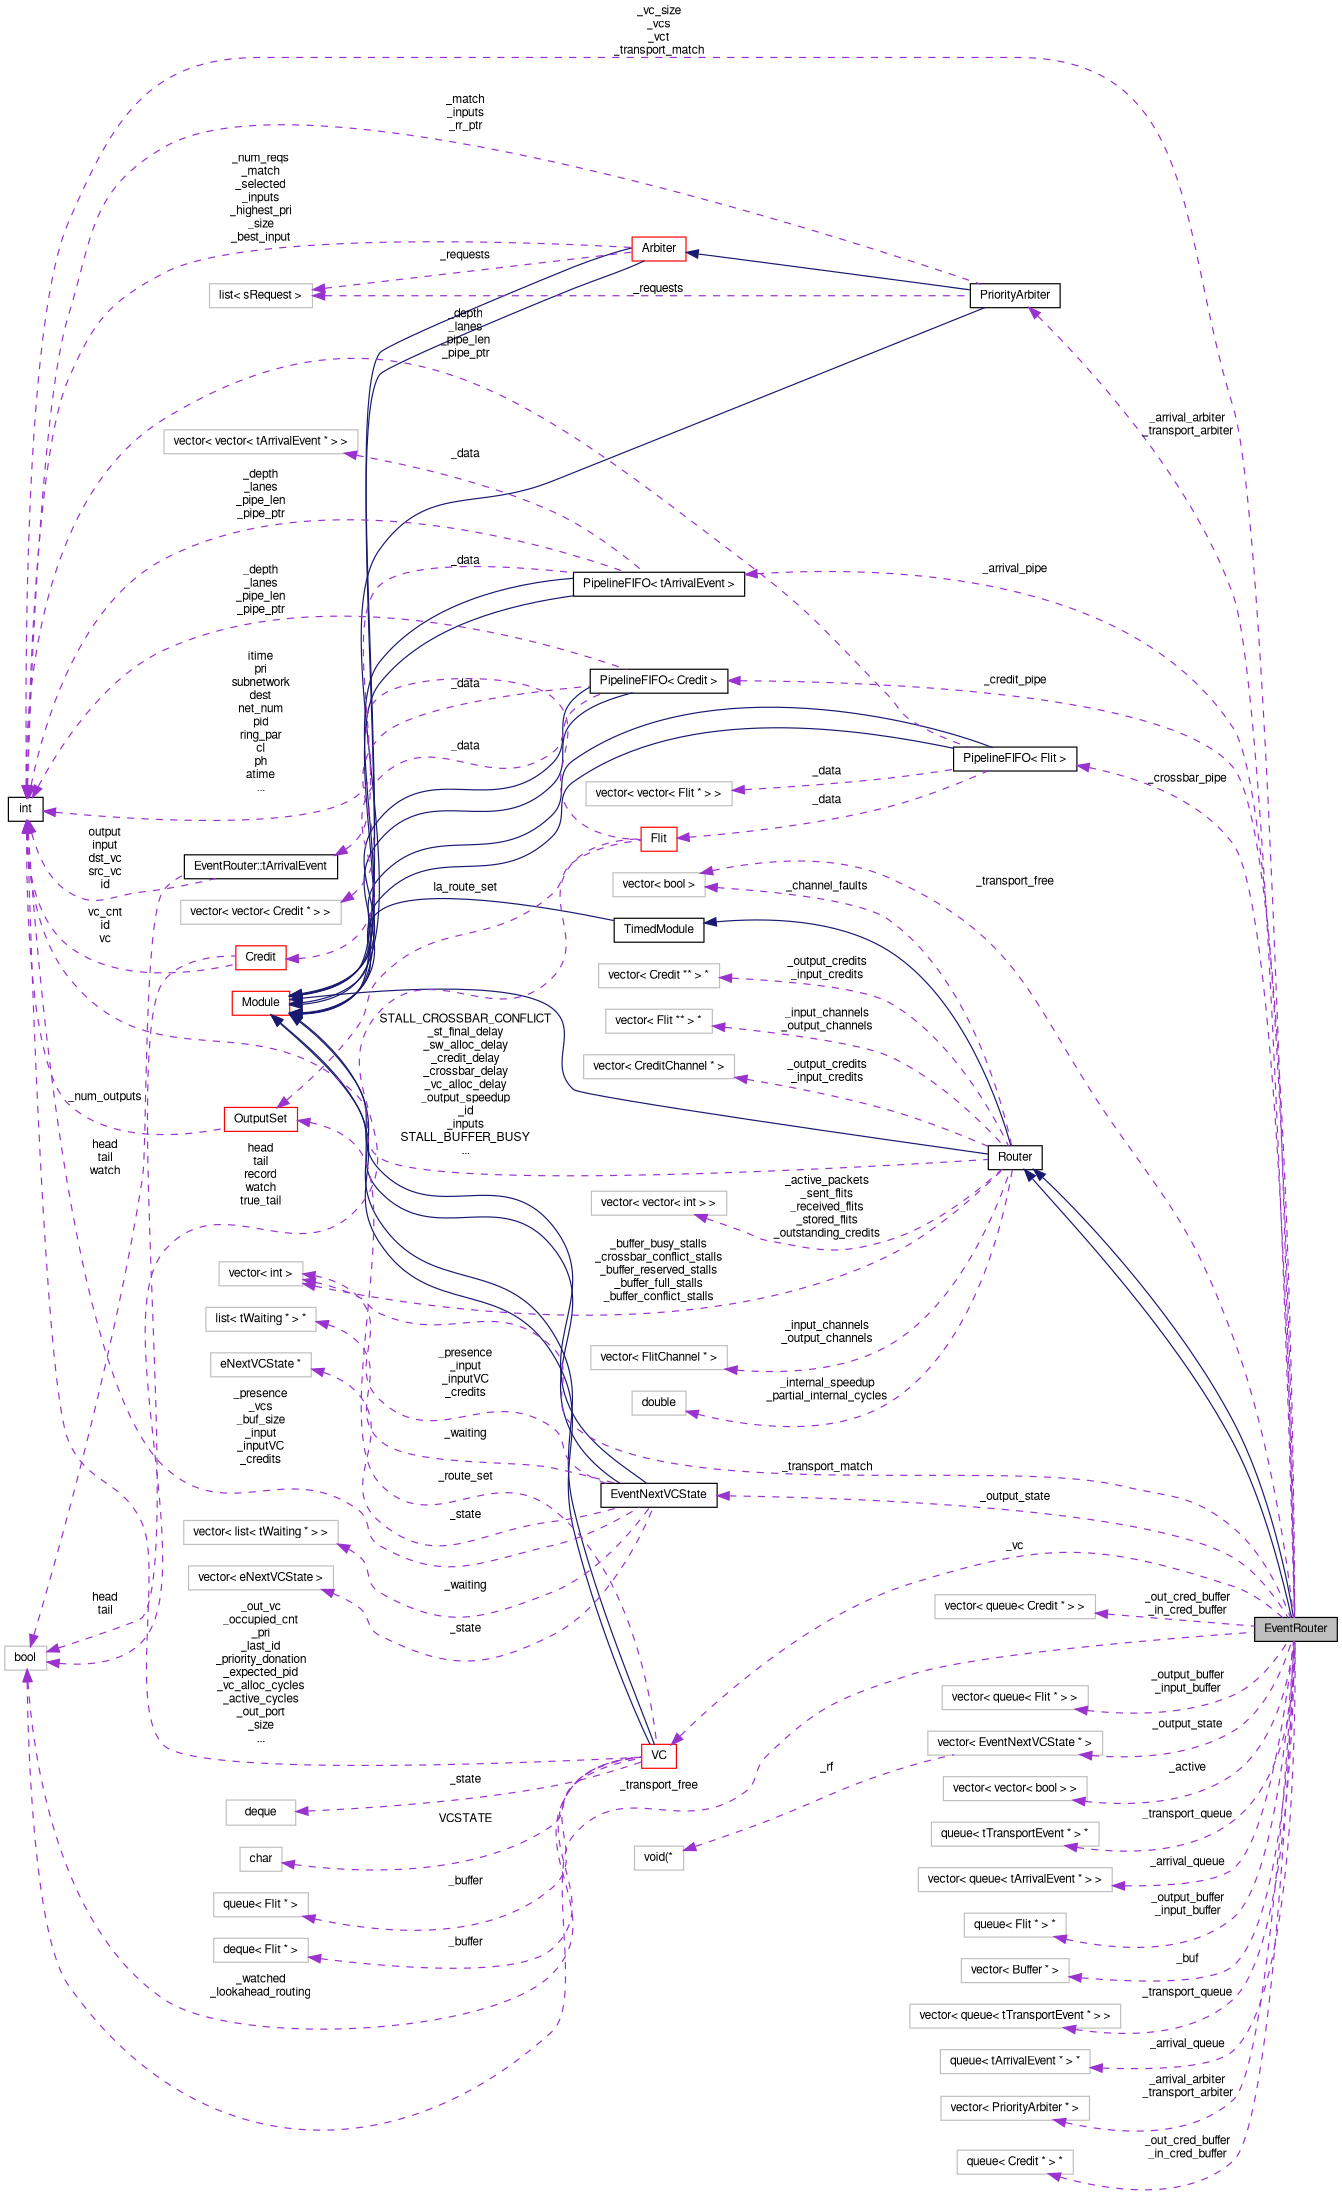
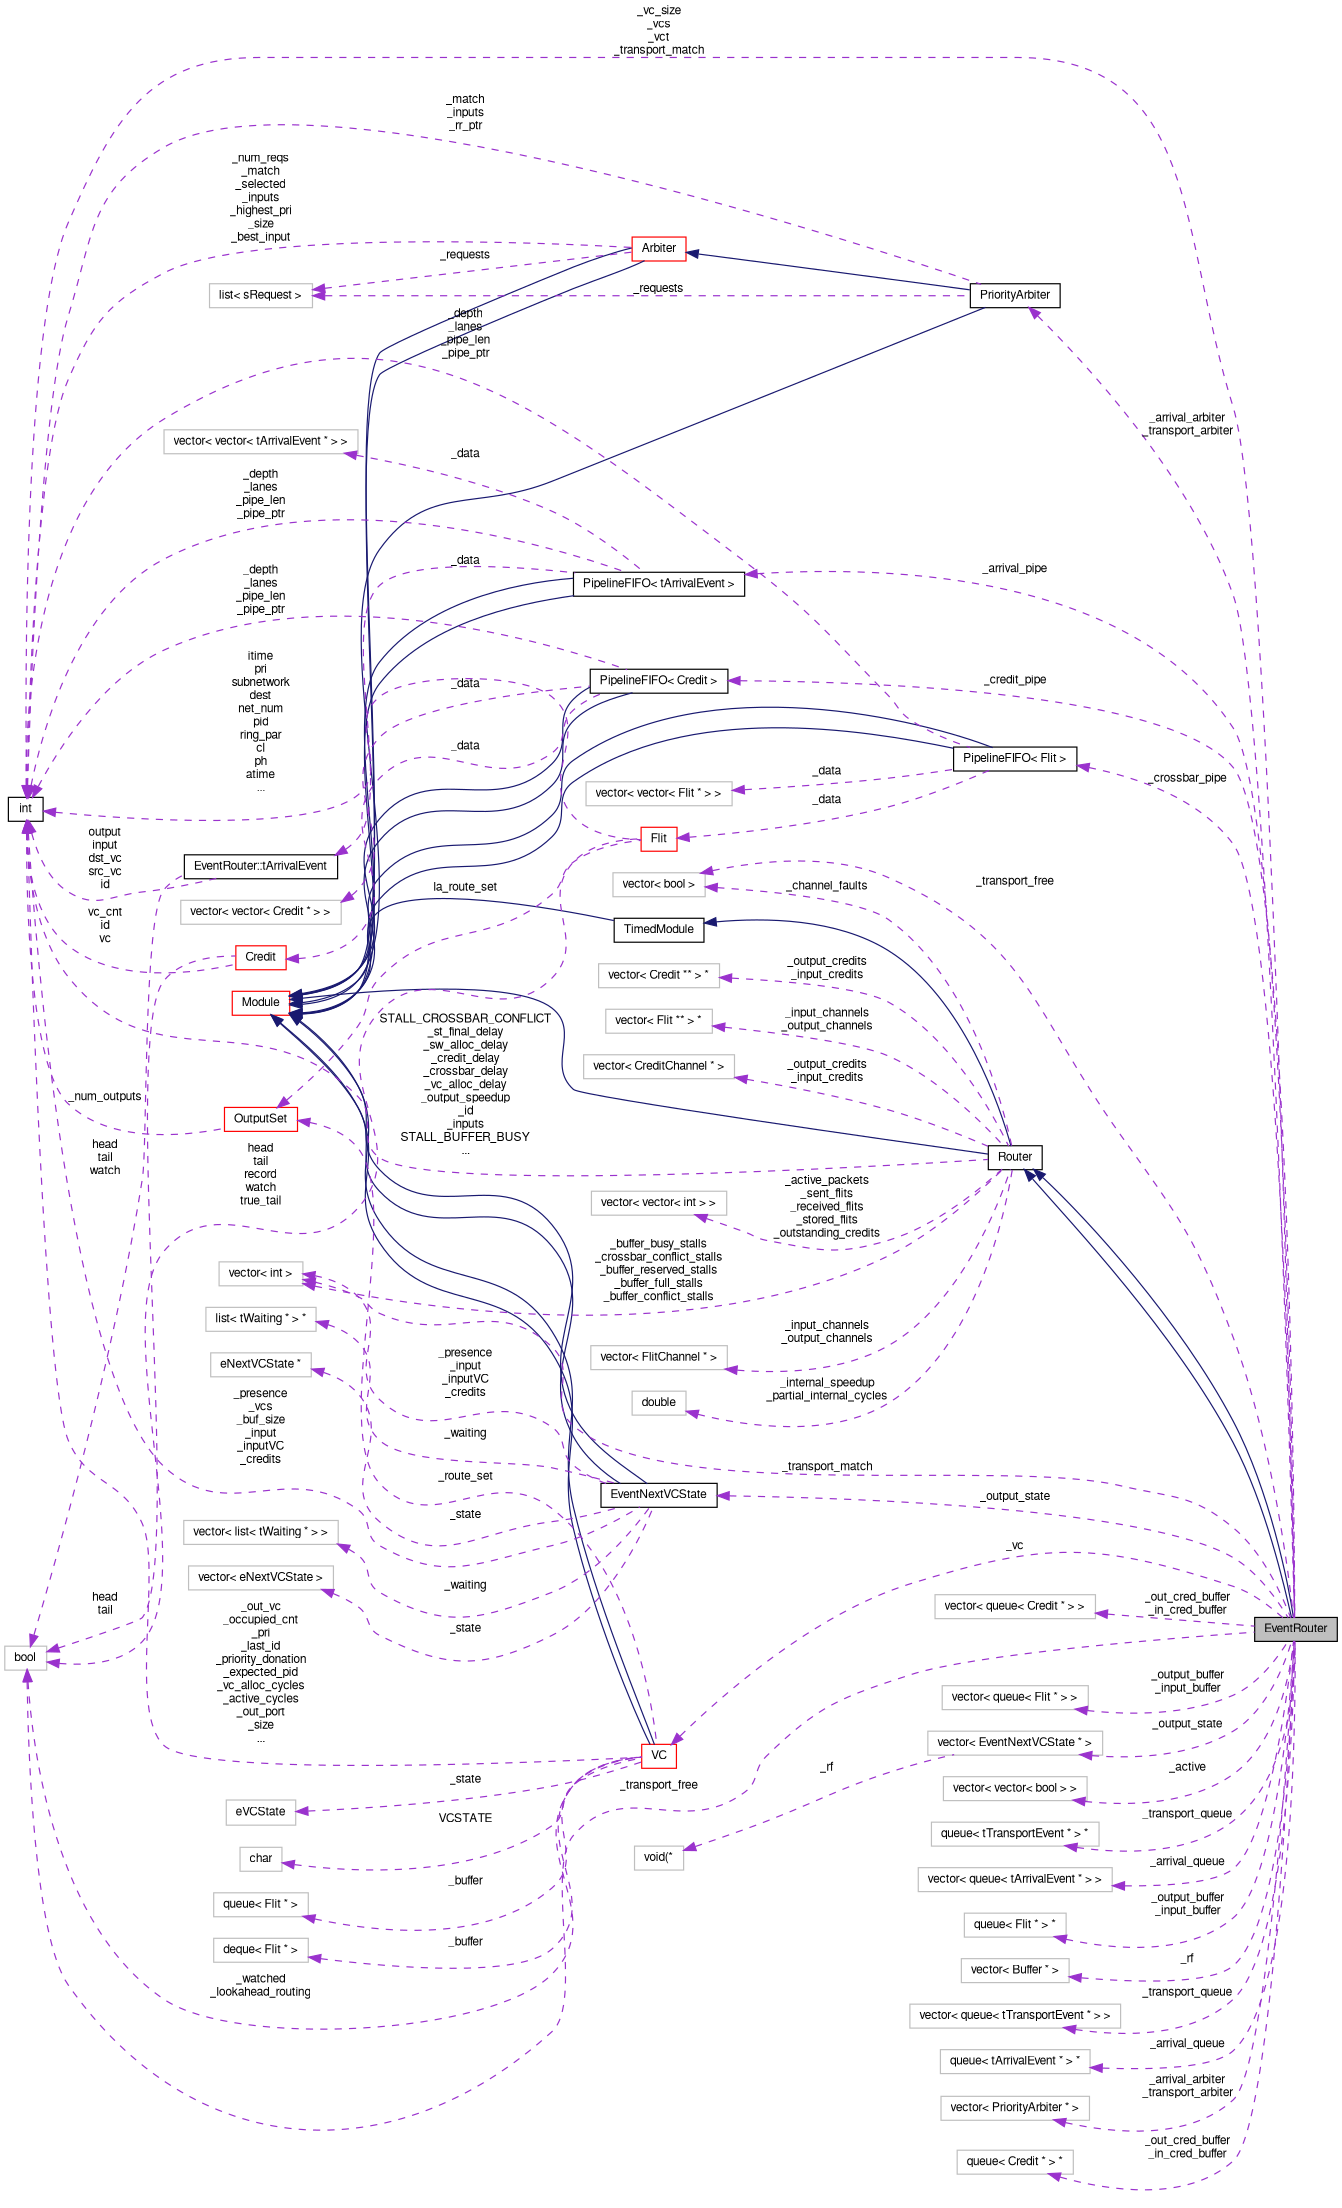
  digraph {
    rankdir=LR
    node [color=grey75 fontname=FreeSans fontsize=10 shape=record]
    edge [color=darkorchid3 dir=back fontname=FreeSans fontsize=10 labelfontname=FreeSans labelfontsize=10 style=dashed]
    n1 [color=black fillcolor=grey75 fontcolor=black height=0.2 label=EventRouter style=filled width=0.4]
    n2 [color=black height=0.2 label=Router width=0.4]
    n3 [color=black height=0.2 label=TimedModule width=0.4]
    n4 [color=red height=0.2 label=Module width=0.4]
    n5 [color=black height=0.2 label="PipelineFIFO\< Credit \>" width=0.4]
    n6 [color=black height=0.2 label="PipelineFIFO\< tArrivalEvent \>" width=0.4]
    n7 [color=black height=0.2 label="PipelineFIFO\< Flit \>" width=0.4]
    n8 [color=black height=0.2 label=PriorityArbiter width=0.4]
    n9 [color=red height=0.2 label=Arbiter width=0.4]
    n10 [color=black height=0.2 label=EventNextVCState width=0.4]
    n11 [color=red height=0.2 label=VC width=0.4]
    n12 [height=0.2 label="vector\< vector\< int \> \>" width=0.4]
    n13 [height=0.2 label="vector\< FlitChannel * \>" width=0.4]
    n14 [height=0.2 label=double width=0.4]
    n15 [height=0.2 label="vector\< Flit ** \> *" width=0.4]
    n16 [color=black height=0.2 label=int width=0.4]
    n17 [color=red height=0.2 label=Credit width=0.4]
    n18 [color=black height=0.2 label="EventRouter::tArrivalEvent" width=0.4]
    n19 [color=red height=0.2 label=Flit width=0.4]
    n20 [color=red height=0.2 label=OutputSet width=0.4]
    n21 [height=0.2 label="vector\< int \>" width=0.4]
    n22 [height=0.2 label="vector\< CreditChannel * \>" width=0.4]
    n23 [height=0.2 label="vector\< Credit ** \> *" width=0.4]
    n24 [height=0.2 label="vector\< bool \>" width=0.4]
    n25 [height=0.2 label="vector\< queue\< Credit * \> \>" width=0.4]
    n26 [height=0.2 label="vector\< vector\< Credit * \> \>" width=0.4]
    n27 [height=0.2 label=bool width=0.4]
    n28 [height=0.2 label="vector\< queue\< Flit * \> \>" width=0.4]
    n29 [height=0.2 label="vector\< EventNextVCState * \>" width=0.4]
    n30 [height=0.2 label="vector\< vector\< bool \> \>" width=0.4]
    n31 [height=0.2 label="queue\< tTransportEvent * \> *" width=0.4]
    n32 [height=0.2 label="vector\< vector\< tArrivalEvent * \> \>" width=0.4]
    n33 [height=0.2 label="vector\< queue\< tArrivalEvent * \> \>" width=0.4]
    n34 [height=0.2 label="vector\< vector\< Flit * \> \>" width=0.4]
    n35 [height=0.2 label="queue\< Flit * \> *" width=0.4]
    n36 [height=0.2 label="void(*" width=0.4]
    n37 [height=0.2 label="list\< sRequest \>" width=0.4]
    n38 [height=0.2 label="vector\< Buffer * \>" width=0.4]
    n39 [height=0.2 label="vector\< queue\< tTransportEvent * \> \>" width=0.4]
    n40 [height=0.2 label="queue\< tArrivalEvent * \> *" width=0.4]
    n41 [height=0.2 label="vector\< PriorityArbiter * \>" width=0.4]
    n42 [height=0.2 label="queue\< Credit * \> *" width=0.4]
    n43 [height=0.2 label="vector\< list\< tWaiting * \> \>" width=0.4]
    n44 [height=0.2 label="vector\< eNextVCState \>" width=0.4]
    n45 [height=0.2 label="list\< tWaiting * \> *" width=0.4]
    n46 [height=0.2 label="eNextVCState *" width=0.4]
    n47 [height=0.2 label="deque\< Flit * \>" width=0.4]
-   n48 [height=0.2 label=deque width=0.4]
+   n48 [height=0.2 label=eVCState width=0.4]
    n49 [height=0.2 label=char width=0.4]
    n50 [height=0.2 label="queue\< Flit * \>" width=0.4]
    n2 -> n1 [color=midnightblue style=solid]
    n2 -> n1 [color=midnightblue style=solid]
    n3 -> n2 [color=midnightblue style=solid]
    n4 -> n2 [color=midnightblue style=solid]
    n4 -> n3 [color=midnightblue style=solid]
    n4 -> n5 [color=midnightblue style=solid]
    n4 -> n5 [color=midnightblue style=solid]
    n4 -> n6 [color=midnightblue style=solid]
    n4 -> n6 [color=midnightblue style=solid]
    n4 -> n7 [color=midnightblue style=solid]
    n4 -> n7 [color=midnightblue style=solid]
    n4 -> n8 [color=midnightblue style=solid]
    n4 -> n9 [color=midnightblue style=solid]
    n4 -> n9 [color=midnightblue style=solid]
    n4 -> n10 [color=midnightblue style=solid]
    n4 -> n10 [color=midnightblue style=solid]
    n4 -> n11 [color=midnightblue style=solid]
    n4 -> n11 [color=midnightblue style=solid]
    n5 -> n1 [label=_credit_pipe]
    n6 -> n1 [label=_arrival_pipe]
    n7 -> n1 [label=_crossbar_pipe]
    n8 -> n1 [label="_arrival_arbiter\n_transport_arbiter"]
    n9 -> n8 [color=midnightblue style=solid]
    n10 -> n1 [label=_output_state]
    n11 -> n1 [label=_vc]
    n12 -> n2 [label="_active_packets\n_sent_flits\n_received_flits\n_stored_flits\n_outstanding_credits"]
    n13 -> n2 [label="_input_channels\n_output_channels"]
    n14 -> n2 [label="_internal_speedup\n_partial_internal_cycles"]
    n15 -> n2 [label="_input_channels\n_output_channels"]
    n16 -> n1 [label="_vc_size\n_vcs\n_vct\n_transport_match"]
    n16 -> n2 [label="STALL_CROSSBAR_CONFLICT\n_st_final_delay\n_sw_alloc_delay\n_credit_delay\n_crossbar_delay\n_vc_alloc_delay\n_output_speedup\n_id\n_inputs\nSTALL_BUFFER_BUSY\n..."]
    n16 -> n5 [label="_depth\n_lanes\n_pipe_len\n_pipe_ptr"]
    n16 -> n6 [label="_depth\n_lanes\n_pipe_len\n_pipe_ptr"]
    n16 -> n7 [label="_depth\n_lanes\n_pipe_len\n_pipe_ptr"]
    n16 -> n8 [label="_match\n_inputs\n_rr_ptr"]
    n16 -> n9 [label="_num_reqs\n_match\n_selected\n_inputs\n_highest_pri\n_size\n_best_input"]
    n16 -> n10 [label="_presence\n_vcs\n_buf_size\n_input\n_inputVC\n_credits"]
    n16 -> n11 [label="_out_vc\n_occupied_cnt\n_pri\n_last_id\n_priority_donation\n_expected_pid\n_vc_alloc_cycles\n_active_cycles\n_out_port\n_size\n..."]
    n16 -> n17 [label="vc_cnt\nid\nvc"]
    n16 -> n18 [label="output\ninput\ndst_vc\nsrc_vc\nid"]
    n16 -> n19 [label="itime\npri\nsubnetwork\ndest\nnet_num\npid\nring_par\ncl\nph\natime\n..."]
    n16 -> n20 [label=_num_outputs]
    n17 -> n5 [label=_data]
    n18 -> n6 [label=_data]
    n19 -> n7 [label=_data]
    n20 -> n11 [label=_route_set]
    n20 -> n19 [label=la_route_set]
    n21 -> n1 [label=_transport_match]
    n21 -> n2 [label="_buffer_busy_stalls\n_crossbar_conflict_stalls\n_buffer_reserved_stalls\n_buffer_full_stalls\n_buffer_conflict_stalls"]
    n21 -> n10 [label="_presence\n_input\n_inputVC\n_credits"]
    n22 -> n2 [label="_output_credits\n_input_credits"]
    n23 -> n2 [label="_output_credits\n_input_credits"]
    n24 -> n1 [label=_transport_free]
    n24 -> n2 [label=_channel_faults]
    n25 -> n1 [label="_out_cred_buffer\n_in_cred_buffer"]
    n26 -> n5 [label=_data]
    n27 -> n1 [label=_transport_free]
    n27 -> n11 [label="_watched\n_lookahead_routing"]
    n27 -> n17 [label="head\ntail"]
    n27 -> n18 [label="head\ntail\nwatch"]
    n27 -> n19 [label="head\ntail\nrecord\nwatch\ntrue_tail"]
    n28 -> n1 [label="_output_buffer\n_input_buffer"]
    n29 -> n1 [label=_output_state]
    n30 -> n1 [label=_active]
    n31 -> n1 [label=_transport_queue]
    n32 -> n6 [label=_data]
    n33 -> n1 [label=_arrival_queue]
    n34 -> n7 [label=_data]
    n35 -> n1 [label="_output_buffer\n_input_buffer"]
    n36 -> n29 [label=_rf]
    n37 -> n8 [label=_requests]
    n37 -> n9 [label=_requests]
-   n38 -> n1 [label=_buf]
+   n38 -> n1 [label=_rf]
    n39 -> n1 [label=_transport_queue]
    n40 -> n1 [label=_arrival_queue]
    n41 -> n1 [label="_arrival_arbiter\n_transport_arbiter"]
    n42 -> n1 [label="_out_cred_buffer\n_in_cred_buffer"]
    n43 -> n10 [label=_waiting]
    n44 -> n10 [label=_state]
    n45 -> n10 [label=_waiting]
    n46 -> n10 [label=_state]
    n47 -> n11 [label=_buffer]
    n48 -> n11 [label=_state]
    n49 -> n11 [label=VCSTATE]
    n50 -> n11 [label=_buffer]
  }
